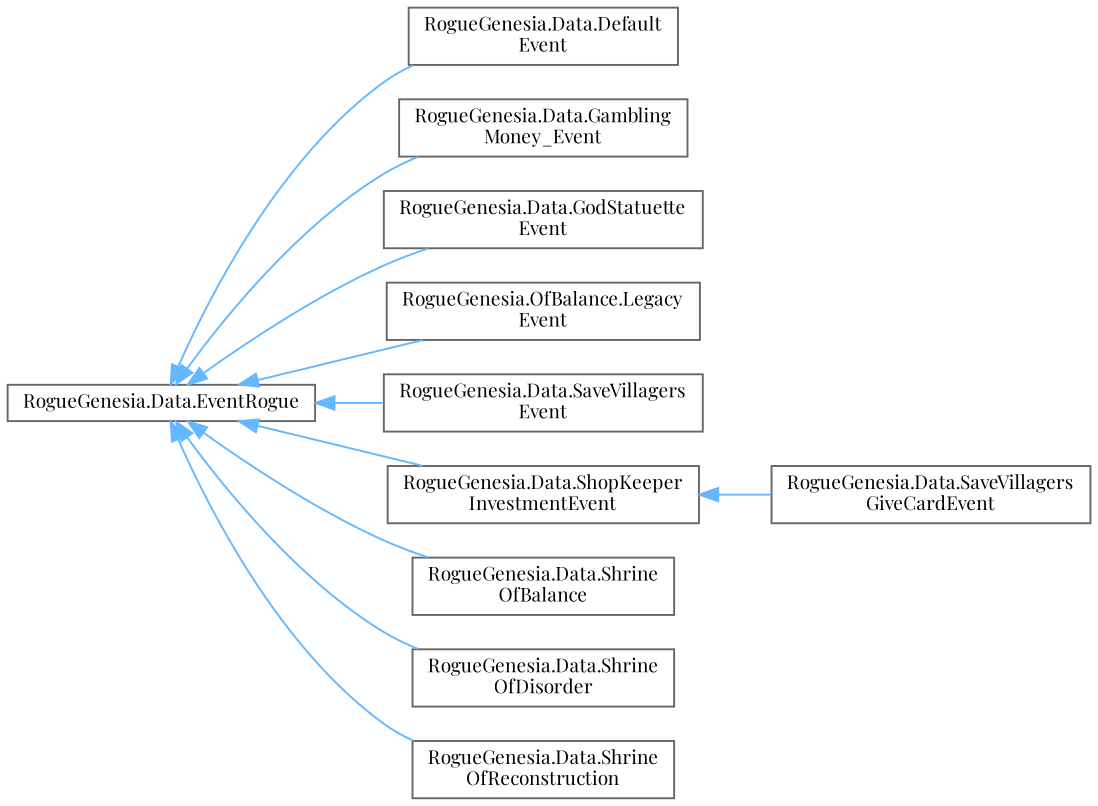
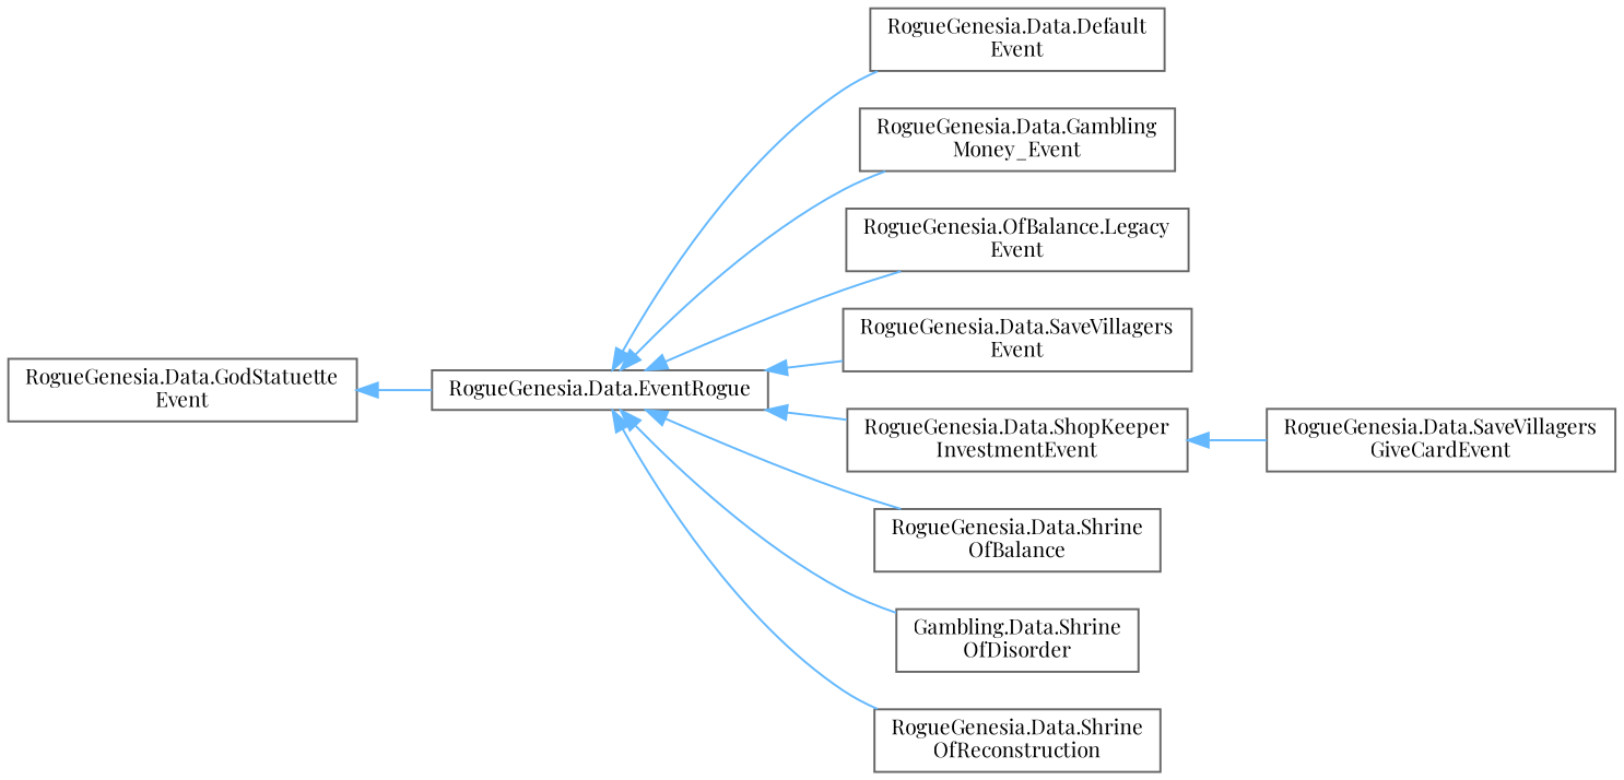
  digraph {
    fontname="Playfair Display"
    rankdir=LR
    node [color=grey40 fillcolor=white fontname="Playfair Display" fontsize=10 shape=box style=filled]
    edge [color=steelblue1 dir=back fontname="Playfair Display" fontsize=10 labelfontname=Helvetica labelfontsize=10 style=solid]
    n1 [height=0.2 label="RogueGenesia.Data.EventRogue" width=0.4]
    n2 [height=0.2 label="RogueGenesia.Data.Default\lEvent" width=0.4]
    n3 [height=0.2 label="RogueGenesia.Data.Gambling\lMoney_Event" width=0.4]
    n4 [height=0.2 label="RogueGenesia.Data.GodStatuette\lEvent" width=0.4]
    n5 [height=0.2 label="RogueGenesia.OfBalance.Legacy\lEvent" width=0.4]
    n6 [height=0.2 label="RogueGenesia.Data.SaveVillagers\lEvent" width=0.4]
    n7 [height=0.2 label="RogueGenesia.Data.ShopKeeper\lInvestmentEvent" width=0.4]
    n8 [height=0.2 label="RogueGenesia.Data.Shrine\lOfBalance" width=0.4]
-   n9 [height=0.2 label="RogueGenesia.Data.Shrine\lOfDisorder" width=0.4]
+   n9 [height=0.2 label="Gambling.Data.Shrine\lOfDisorder" width=0.4]
    n10 [height=0.2 label="RogueGenesia.Data.Shrine\lOfReconstruction" width=0.4]
    n11 [height=0.2 label="RogueGenesia.Data.SaveVillagers\lGiveCardEvent" width=0.4]
    n1 -> n2
    n1 -> n3
-   n1 -> n4
+   n4 -> n1
    n1 -> n5
    n1 -> n6
    n1 -> n7
    n1 -> n8
    n1 -> n9
    n1 -> n10
    n7 -> n11
  }
